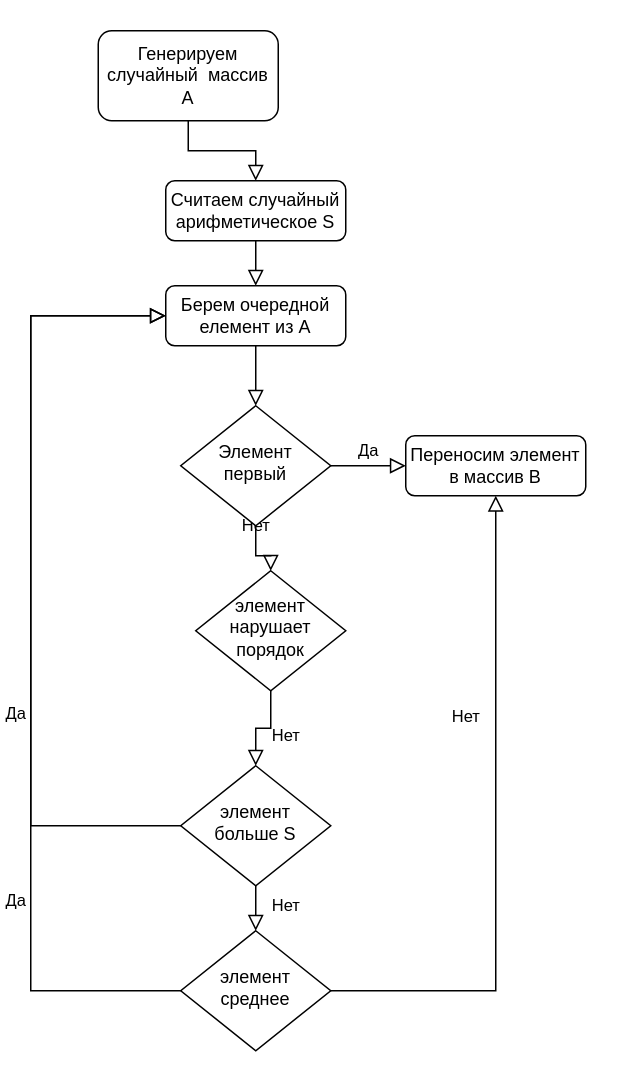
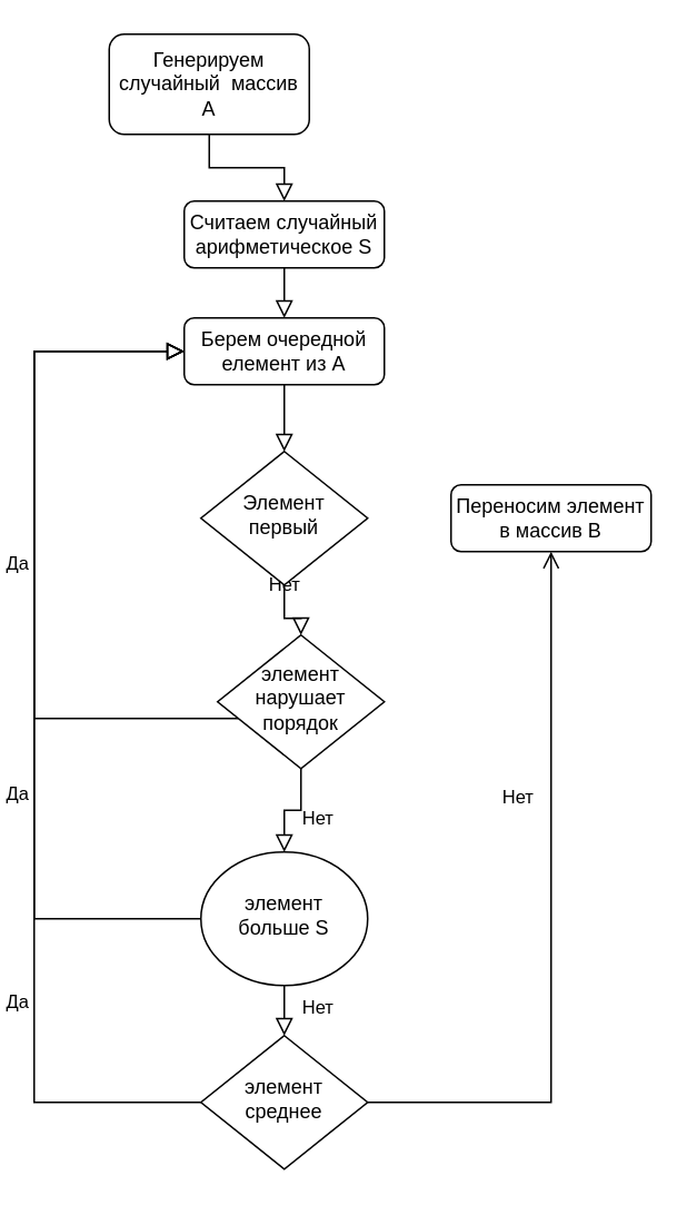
  <mxCell id="0" />
  <mxCell id="1" parent="0" />
  <mxCell id="2" value="" style="rounded=0;html=1;jettySize=auto;orthogonalLoop=1;fontSize=11;endArrow=block;endFill=0;endSize=8;strokeWidth=1;shadow=0;labelBackgroundColor=none;edgeStyle=orthogonalEdgeStyle;entryX=0.5;entryY=0;entryDx=0;entryDy=0;" parent="1" source="3" target="10" edge="1"><mxGeometry relative="1" as="geometry" /></mxCell>
  <mxCell id="3" value="Генерируем случайный&amp;nbsp; массив A" style="rounded=1;whiteSpace=wrap;html=1;fontSize=12;glass=0;strokeWidth=1;shadow=0;" parent="1" vertex="1"><mxGeometry x="65" y="20" width="120" height="60" as="geometry" /></mxCell>
  <mxCell id="4" value="Нет" style="rounded=0;html=1;jettySize=auto;orthogonalLoop=1;fontSize=11;endArrow=block;endFill=0;endSize=8;strokeWidth=1;shadow=0;labelBackgroundColor=none;edgeStyle=orthogonalEdgeStyle;" parent="1" source="6" target="9" edge="1"><mxGeometry y="20" relative="1" as="geometry"><mxPoint as="offset" /></mxGeometry></mxCell>
- <mxCell id="5" value="Да" style="edgeStyle=orthogonalEdgeStyle;rounded=0;html=1;jettySize=auto;orthogonalLoop=1;fontSize=11;endArrow=block;endFill=0;endSize=8;strokeWidth=1;shadow=0;labelBackgroundColor=none;" parent="1" source="6" target="7" edge="1"><mxGeometry y="10" relative="1" as="geometry"><mxPoint as="offset" /></mxGeometry></mxCell>
  <mxCell id="6" value="Элемент первый" style="rhombus;whiteSpace=wrap;html=1;shadow=0;fontFamily=Helvetica;fontSize=12;align=center;strokeWidth=1;spacing=6;spacingTop=-4;" parent="1" vertex="1"><mxGeometry x="120" y="270" width="100" height="80" as="geometry" /></mxCell>
  <mxCell id="7" value="Переносим элемент в массив B" style="rounded=1;whiteSpace=wrap;html=1;fontSize=12;glass=0;strokeWidth=1;shadow=0;" parent="1" vertex="1"><mxGeometry x="270" y="290" width="120" height="40" as="geometry" /></mxCell>
+ <mxCell id="8" value="Да" style="edgeStyle=orthogonalEdgeStyle;rounded=0;html=1;jettySize=auto;orthogonalLoop=1;fontSize=11;endArrow=block;endFill=0;endSize=8;strokeWidth=1;shadow=0;labelBackgroundColor=none;" parent="1" source="9" target="12" edge="1"><mxGeometry y="10" relative="1" as="geometry"><mxPoint as="offset" /><mxPoint x="60" y="260" as="targetPoint" /><Array as="points"><mxPoint x="20" y="430" /><mxPoint x="20" y="210" /></Array></mxGeometry></mxCell>
  <mxCell id="9" value="элемент нарушает порядок" style="rhombus;whiteSpace=wrap;html=1;shadow=0;fontFamily=Helvetica;fontSize=12;align=center;strokeWidth=1;spacing=6;spacingTop=-4;" parent="1" vertex="1"><mxGeometry x="130" y="380" width="100" height="80" as="geometry" /></mxCell>
  <mxCell id="10" value="Считаем случайный арифметическое S" style="rounded=1;whiteSpace=wrap;html=1;fontSize=12;glass=0;strokeWidth=1;shadow=0;" vertex="1" parent="1"><mxGeometry x="110" y="120" width="120" height="40" as="geometry" /></mxCell>
  <mxCell id="11" value="" style="rounded=0;html=1;jettySize=auto;orthogonalLoop=1;fontSize=11;endArrow=block;endFill=0;endSize=8;strokeWidth=1;shadow=0;labelBackgroundColor=none;edgeStyle=orthogonalEdgeStyle;" edge="1" parent="1" source="10" target="12"><mxGeometry relative="1" as="geometry"><mxPoint x="180" y="90" as="sourcePoint" /><mxPoint x="180" y="130" as="targetPoint" /></mxGeometry></mxCell>
  <mxCell id="12" value="Берем очередной елемент из A" style="rounded=1;whiteSpace=wrap;html=1;fontSize=12;glass=0;strokeWidth=1;shadow=0;" vertex="1" parent="1"><mxGeometry x="110" y="190" width="120" height="40" as="geometry" /></mxCell>
  <mxCell id="13" value="" style="rounded=0;html=1;jettySize=auto;orthogonalLoop=1;fontSize=11;endArrow=block;endFill=0;endSize=8;strokeWidth=1;shadow=0;labelBackgroundColor=none;edgeStyle=orthogonalEdgeStyle;" edge="1" parent="1" source="12" target="6"><mxGeometry relative="1" as="geometry"><mxPoint x="180" y="170" as="sourcePoint" /><mxPoint x="180" y="200" as="targetPoint" /></mxGeometry></mxCell>
- <mxCell id="14" value="элемент больше S" style="rhombus;whiteSpace=wrap;html=1;shadow=0;fontFamily=Helvetica;fontSize=12;align=center;strokeWidth=1;spacing=6;spacingTop=-4;" vertex="1" parent="1"><mxGeometry x="120" y="510" width="100" height="80" as="geometry" /></mxCell>
+ <mxCell id="14" value="элемент больше S" style="ellipse;whiteSpace=wrap;html=1;shadow=0;fontFamily=Helvetica;fontSize=12;align=center;strokeWidth=1;spacing=6;spacingTop=-4;" vertex="1" parent="1"><mxGeometry x="120" y="510" width="100" height="80" as="geometry" /></mxCell>
  <mxCell id="15" value="Нет" style="rounded=0;html=1;jettySize=auto;orthogonalLoop=1;fontSize=11;endArrow=block;endFill=0;endSize=8;strokeWidth=1;shadow=0;labelBackgroundColor=none;edgeStyle=orthogonalEdgeStyle;" edge="1" parent="1" source="9" target="14"><mxGeometry x="0.333" y="20" relative="1" as="geometry"><mxPoint as="offset" /><mxPoint x="410" y="440" as="targetPoint" /></mxGeometry></mxCell>
  <mxCell id="16" value="Нет" style="rounded=0;html=1;jettySize=auto;orthogonalLoop=1;fontSize=11;endArrow=block;endFill=0;endSize=8;strokeWidth=1;shadow=0;labelBackgroundColor=none;edgeStyle=orthogonalEdgeStyle;" edge="1" parent="1" source="14" target="18"><mxGeometry x="0.333" y="20" relative="1" as="geometry"><mxPoint as="offset" /><mxPoint x="180" y="480" as="sourcePoint" /><mxPoint x="370" y="500" as="targetPoint" /></mxGeometry></mxCell>
  <mxCell id="17" value="Да" style="rounded=0;html=1;jettySize=auto;orthogonalLoop=1;fontSize=11;endArrow=block;endFill=0;endSize=8;strokeWidth=1;shadow=0;labelBackgroundColor=none;edgeStyle=orthogonalEdgeStyle;exitX=0;exitY=0.5;exitDx=0;exitDy=0;" edge="1" parent="1" source="14" target="12"><mxGeometry x="-0.339" y="10" relative="1" as="geometry"><mxPoint as="offset" /><mxPoint x="230" y="560" as="sourcePoint" /><mxPoint x="-20" y="180" as="targetPoint" /><Array as="points"><mxPoint x="20" y="550" /><mxPoint x="20" y="210" /></Array></mxGeometry></mxCell>
  <mxCell id="18" value="элемент&lt;br&gt;среднее" style="rhombus;whiteSpace=wrap;html=1;shadow=0;fontFamily=Helvetica;fontSize=12;align=center;strokeWidth=1;spacing=6;spacingTop=-4;" vertex="1" parent="1"><mxGeometry x="120" y="620" width="100" height="80" as="geometry" /></mxCell>
  <mxCell id="19" value="Да" style="rounded=0;html=1;jettySize=auto;orthogonalLoop=1;fontSize=11;endArrow=block;endFill=0;endSize=8;strokeWidth=1;shadow=0;labelBackgroundColor=none;edgeStyle=orthogonalEdgeStyle;" edge="1" parent="1" source="18" target="12"><mxGeometry x="-0.5" y="10" relative="1" as="geometry"><mxPoint as="offset" /><mxPoint x="120" y="660" as="sourcePoint" /><mxPoint x="110" y="320" as="targetPoint" /><Array as="points"><mxPoint x="20" y="660" /><mxPoint x="20" y="210" /></Array></mxGeometry></mxCell>
- <mxCell id="20" value="Нет" style="rounded=0;html=1;jettySize=auto;orthogonalLoop=1;fontSize=11;endArrow=block;endFill=0;endSize=8;strokeWidth=1;shadow=0;labelBackgroundColor=none;edgeStyle=orthogonalEdgeStyle;" edge="1" parent="1" source="18" target="7"><mxGeometry x="0.333" y="20" relative="1" as="geometry"><mxPoint as="offset" /><mxPoint x="180" y="600" as="sourcePoint" /><mxPoint x="350" y="620" as="targetPoint" /></mxGeometry></mxCell>
+ <mxCell id="20" value="Нет" style="rounded=0;html=1;jettySize=auto;orthogonalLoop=1;fontSize=11;endArrow=open;endFill=0;endSize=8;strokeWidth=1;shadow=0;labelBackgroundColor=none;edgeStyle=orthogonalEdgeStyle;" edge="1" parent="1" source="18" target="7"><mxGeometry x="0.333" y="20" relative="1" as="geometry"><mxPoint as="offset" /><mxPoint x="180" y="600" as="sourcePoint" /><mxPoint x="350" y="620" as="targetPoint" /></mxGeometry></mxCell>
